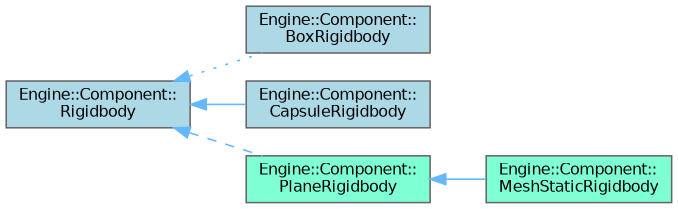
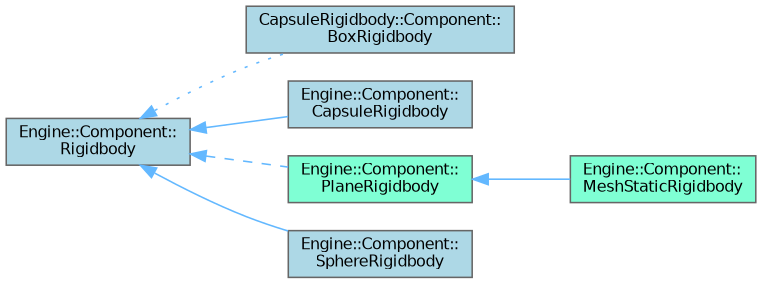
  digraph {
    rankdir=LR
    node [color=grey40 fillcolor=lightblue fontname=Helvetica fontsize=10 shape=box style=filled]
    edge [color=steelblue1 dir=back fontname=Helvetica fontsize=10 labelfontname=Helvetica labelfontsize=10 style=solid]
    n1 [height=0.2 label="Engine::Component::\lRigidbody" width=0.4]
-   n2 [height=0.2 label="Engine::Component::\lBoxRigidbody" width=0.4]
+   n2 [height=0.2 label="CapsuleRigidbody::Component::\lBoxRigidbody" width=0.4]
    n3 [height=0.2 label="Engine::Component::\lCapsuleRigidbody" width=0.4]
    n4 [fillcolor=aquamarine height=0.2 label="Engine::Component::\lPlaneRigidbody" width=0.4]
+   n5 [height=0.2 label="Engine::Component::\lSphereRigidbody" width=0.4]
    n6 [fillcolor=aquamarine height=0.2 label="Engine::Component::\lMeshStaticRigidbody" width=0.4]
    n1 -> n2 [style=dotted]
    n1 -> n3
    n1 -> n4 [style=dashed]
+   n1 -> n5
    n4 -> n6
  }
